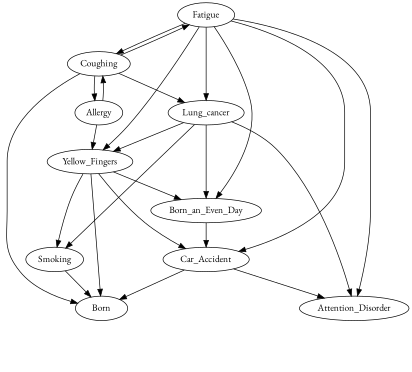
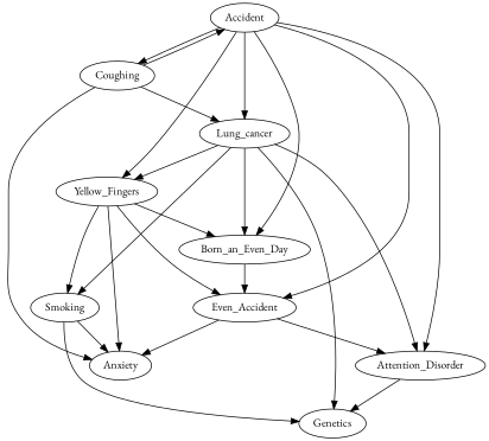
  strict digraph {
    fontname="EB Garamond"
    node [fontname="EB Garamond"]
    edge [fontname="EB Garamond" weight=1]
    Smoking
-   Anxiety [label=Born]
+   Anxiety
+   Genetics
    Yellow_Fingers
    Born_an_Even_Day
-   Car_Accident
+   Car_Accident [label=Even_Accident]
    Attention_Disorder
-   Fatigue
+   Fatigue [label=Accident]
    Coughing
    Lung_cancer
-   Allergy
    Smoking -> Anxiety
+   Smoking -> Genetics
    Yellow_Fingers -> Smoking
    Yellow_Fingers -> Anxiety
    Yellow_Fingers -> Born_an_Even_Day
    Yellow_Fingers -> Car_Accident
    Born_an_Even_Day -> Car_Accident
    Car_Accident -> Anxiety
    Car_Accident -> Attention_Disorder
+   Attention_Disorder -> Genetics
    Fatigue -> Yellow_Fingers
    Fatigue -> Born_an_Even_Day
    Fatigue -> Car_Accident
    Fatigue -> Attention_Disorder
    Fatigue -> Coughing
    Fatigue -> Lung_cancer
    Coughing -> Anxiety
    Coughing -> Fatigue
    Coughing -> Lung_cancer
-   Coughing -> Allergy
    Lung_cancer -> Smoking
+   Lung_cancer -> Genetics
    Lung_cancer -> Yellow_Fingers
    Lung_cancer -> Born_an_Even_Day
    Lung_cancer -> Attention_Disorder
-   Allergy -> Yellow_Fingers
-   Allergy -> Coughing
  }
